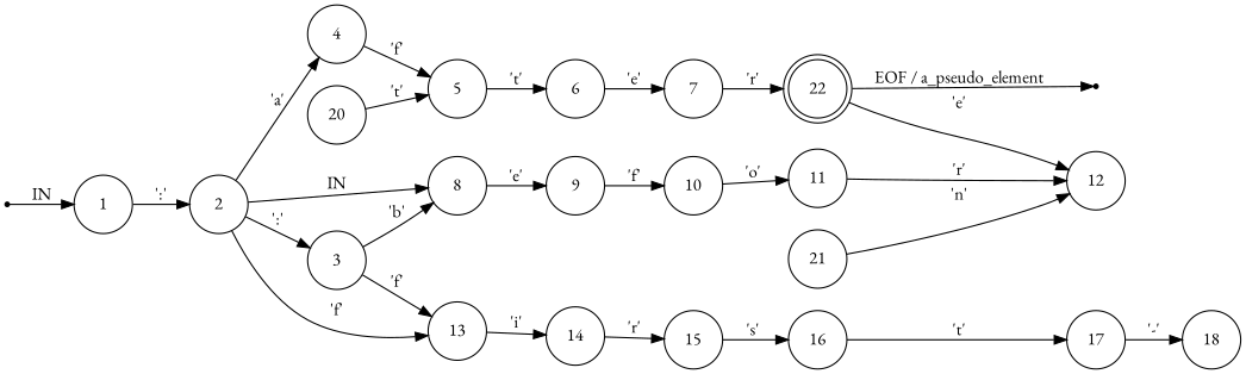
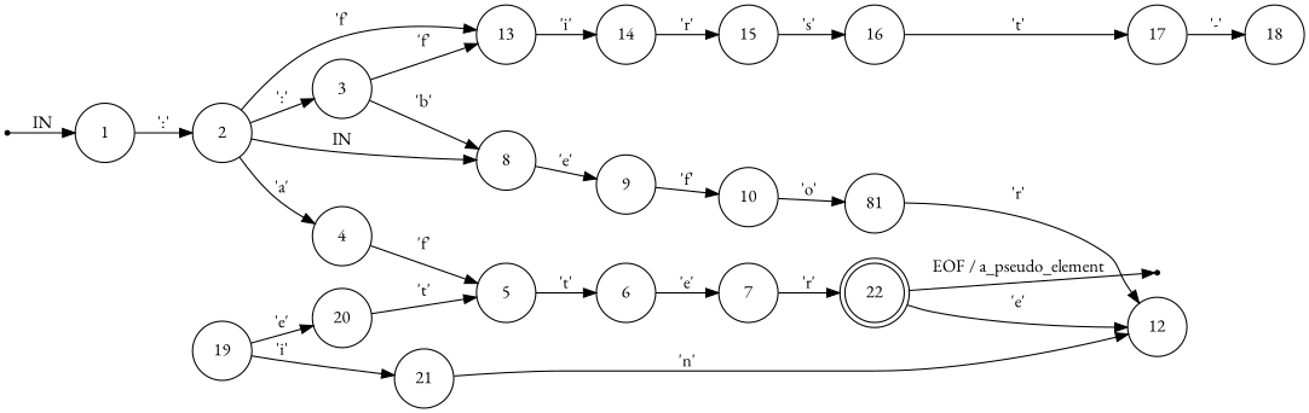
  digraph {
    fontname="EB Garamond"
    rankdir=LR
    node [fontname="EB Garamond" shape=circle fixedsize=true]
    edge [fontname="EB Garamond"]
    ENTRY [shape=point fixedsize=""]
    1 [height=0.65]
    2 [height=0.65]
    eof_22 [shape=point fixedsize=""]
    22 [height=0.65 shape=doublecircle]
    12 [height=0.65]
    3 [height=0.65]
    4 [height=0.65]
    8 [height=0.65]
    13 [height=0.65]
    5 [height=0.65]
    9 [height=0.65]
    14 [height=0.65]
    6 [height=0.65]
    10 [height=0.65]
    15 [height=0.65]
    7 [height=0.65]
-   11 [height=0.65]
+   11 [height=0.65 label=81]
    16 [height=0.65]
    17 [height=0.65]
    18 [height=0.65]
+   19 [height=0.65]
    20 [height=0.65]
    21 [height=0.65]
    ENTRY -> 1 [label=IN]
    1 -> 2 [label="':'"]
    2 -> 3 [label="':'"]
    2 -> 4 [label="'a'"]
    2 -> 8 [label=IN]
    2 -> 13 [label="'f'"]
    22 -> eof_22 [label="EOF / a_pseudo_element"]
    22 -> 12 [label="'e'"]
    3 -> 8 [label="'b'"]
    3 -> 13 [label="'f'"]
    4 -> 5 [label="'f'"]
    8 -> 9 [label="'e'"]
    13 -> 14 [label="'i'"]
    5 -> 6 [label="'t'"]
    9 -> 10 [label="'f'"]
    14 -> 15 [label="'r'"]
    6 -> 7 [label="'e'"]
    10 -> 11 [label="'o'"]
    15 -> 16 [label="'s'"]
    7 -> 22 [label="'r'"]
    11 -> 12 [label="'r'"]
    16 -> 17 [label="'t'"]
    17 -> 18 [label="'-'"]
+   19 -> 20 [label="'e'"]
+   19 -> 21 [label="'i'"]
    20 -> 5 [label="'t'"]
    21 -> 12 [label="'n'"]
  }
